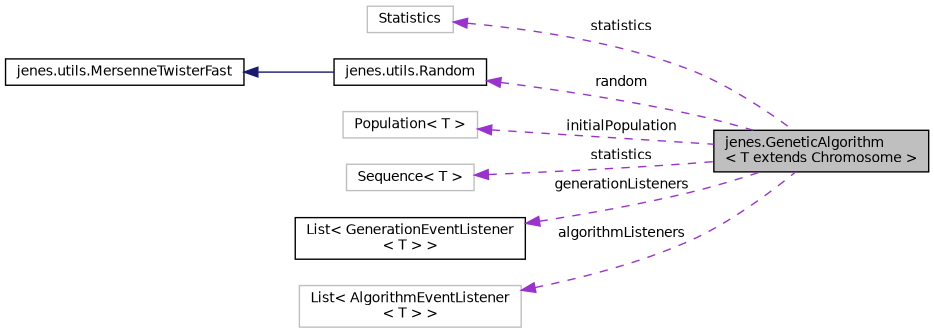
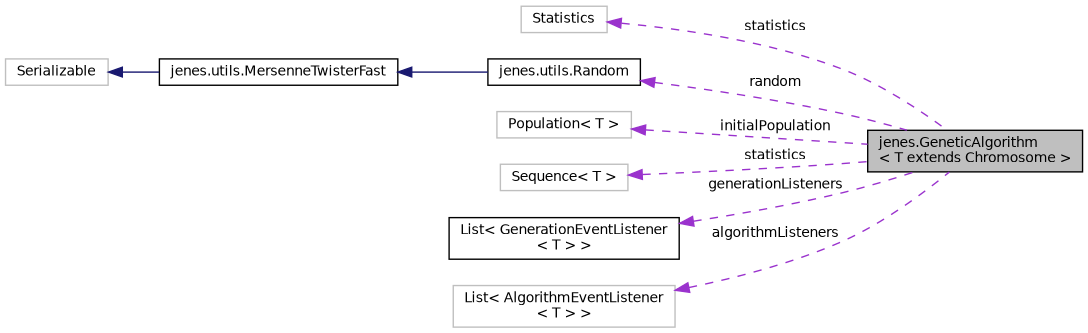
  digraph {
    rankdir=LR
    node [color=grey75 fillcolor=white fontname=Helvetica fontsize=10 shape=record style=filled]
    edge [color=darkorchid3 dir=back fontname=Helvetica fontsize=10 labelfontname=Helvetica labelfontsize=10 style=dashed]
    n1 [color=black fillcolor=grey75 fontcolor=black height=0.2 label="jenes.GeneticAlgorithm\l\< T extends Chromosome \>" width=0.4]
    n2 [height=0.2 label=Statistics width=0.4]
    n3 [color=black height=0.2 label="jenes.utils.Random" width=0.4]
    n4 [color=black height=0.2 label="jenes.utils.MersenneTwisterFast" width=0.4]
+   n5 [height=0.2 label=Serializable width=0.4]
    n6 [height=0.2 label="Population\< T \>" width=0.4]
    n7 [height=0.2 label="Sequence\< T \>" width=0.4]
    n8 [color=black height=0.2 label="List\< GenerationEventListener\l\< T \> \>" width=0.4]
    n9 [height=0.2 label="List\< AlgorithmEventListener\l\< T \> \>" width=0.4]
    n2 -> n1 [label=" statistics"]
    n3 -> n1 [label=" random"]
    n4 -> n3 [color=midnightblue style=solid]
+   n5 -> n4 [color=midnightblue style=solid]
    n6 -> n1 [label=" initialPopulation"]
    n7 -> n1 [label=" statistics"]
    n8 -> n1 [label=" generationListeners"]
    n9 -> n1 [label=" algorithmListeners"]
  }
